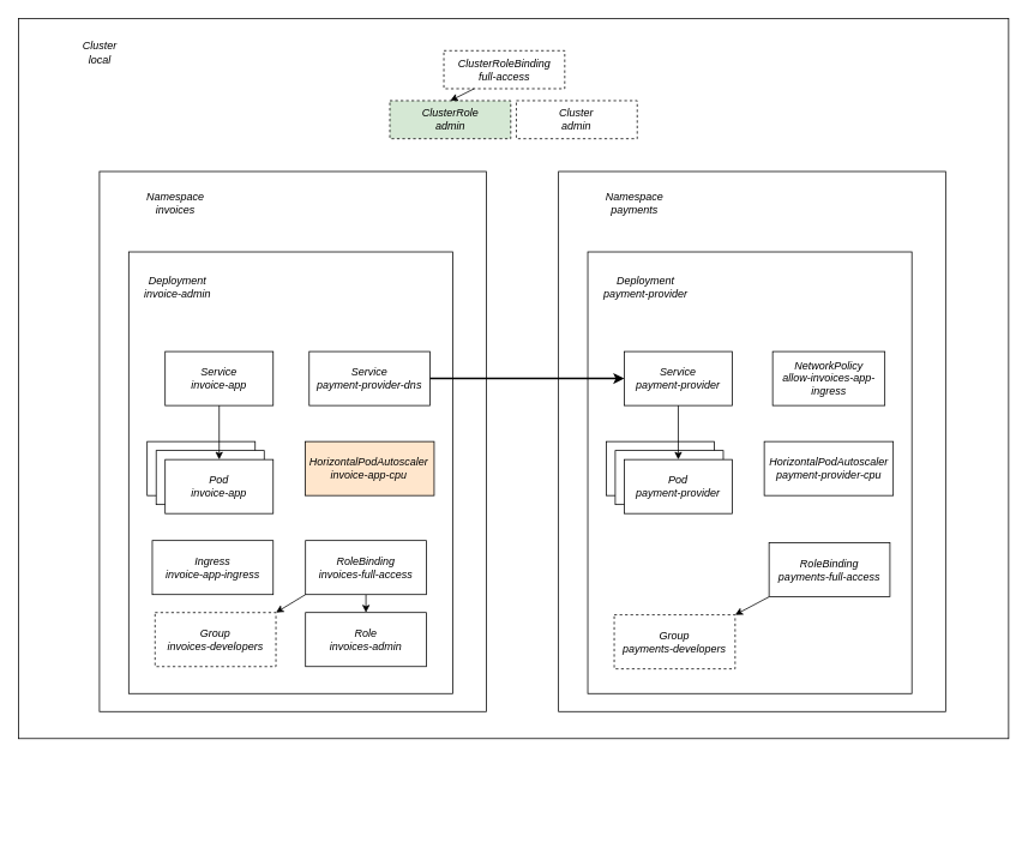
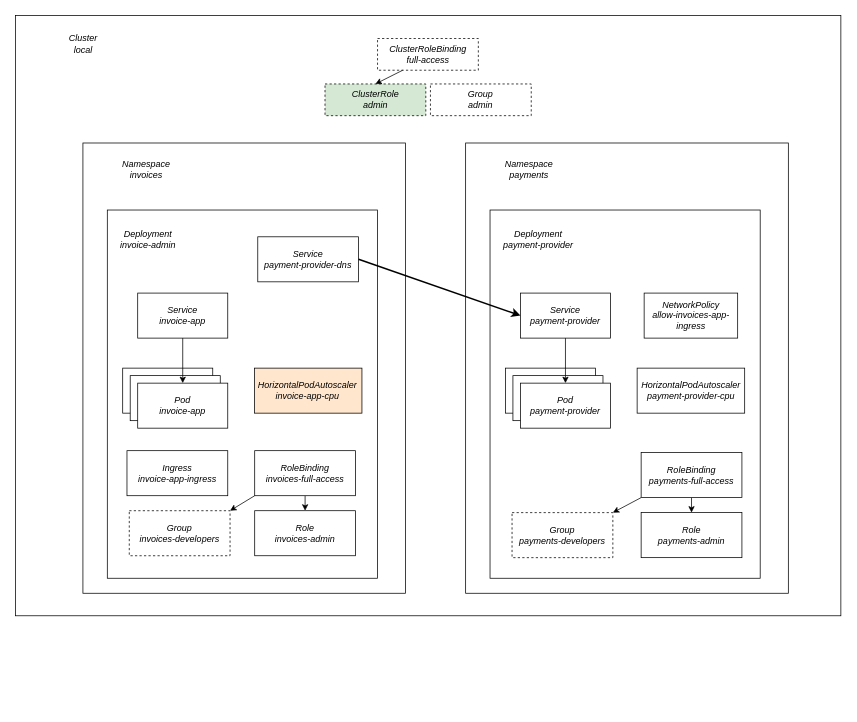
  <mxCell id="0" />
  <mxCell id="1" parent="0" />
  <mxCell id="2" value="" style="group" parent="1" vertex="1" connectable="0"><mxGeometry x="20" y="20" width="1100" height="920" as="geometry" /></mxCell>
  <mxCell id="3" value="" style="group" parent="2" vertex="1" connectable="0"><mxGeometry width="1100" height="800" as="geometry" /></mxCell>
  <mxCell id="4" value="" style="rounded=0;whiteSpace=wrap;html=1;" parent="3" vertex="1"><mxGeometry width="1100" height="800.0" as="geometry" /></mxCell>
  <mxCell id="5" value="&lt;i&gt;Cluster&lt;br&gt;local&lt;br&gt;&lt;/i&gt;" style="text;html=1;strokeColor=none;fillColor=none;align=center;verticalAlign=middle;whiteSpace=wrap;rounded=0;" parent="3" vertex="1"><mxGeometry x="10" y="10.256" width="160.5" height="54.907" as="geometry" /></mxCell>
- <mxCell id="6" value="&lt;i&gt;ClusterRoleBinding&lt;br&gt;&lt;/i&gt;&lt;i&gt;full-access&lt;br&gt;&lt;/i&gt;" style="rounded=0;whiteSpace=wrap;html=1;dashed=1;" parent="3" vertex="1"><mxGeometry x="472.601" y="35.773" width="134.299" height="42.25" as="geometry" /></mxCell>
+ <mxCell id="6" value="&lt;i&gt;ClusterRoleBinding&lt;br&gt;&lt;/i&gt;&lt;i&gt;full-access&lt;br&gt;&lt;/i&gt;" style="rounded=0;whiteSpace=wrap;html=1;dashed=1;" parent="3" vertex="1"><mxGeometry x="482.601" y="30.773" width="134.299" height="42.25" as="geometry" /></mxCell>
  <mxCell id="7" value="&lt;i&gt;ClusterRole&lt;br&gt;&lt;/i&gt;&lt;i&gt;admin&lt;/i&gt;&lt;i&gt;&lt;br&gt;&lt;/i&gt;" style="rounded=0;whiteSpace=wrap;html=1;dashed=1;fillColor=#d5e8d4;" parent="3" vertex="1"><mxGeometry x="412.601" y="91.332" width="134.299" height="42.25" as="geometry" /></mxCell>
- <mxCell id="8" value="&lt;i&gt;Cluster&lt;br&gt;admin&lt;br&gt;&lt;/i&gt;" style="rounded=0;whiteSpace=wrap;html=1;dashed=1;" parent="3" vertex="1"><mxGeometry x="553.101" y="91.332" width="134.299" height="42.25" as="geometry" /></mxCell>
+ <mxCell id="8" value="&lt;i&gt;Group&lt;br&gt;admin&lt;br&gt;&lt;/i&gt;" style="rounded=0;whiteSpace=wrap;html=1;dashed=1;" parent="3" vertex="1"><mxGeometry x="553.101" y="91.332" width="134.299" height="42.25" as="geometry" /></mxCell>
  <mxCell id="9" style="edgeStyle=none;html=1;entryX=0.5;entryY=0;entryDx=0;entryDy=0;exitX=0.25;exitY=1;exitDx=0;exitDy=0;" parent="3" source="6" target="7" edge="1"><mxGeometry relative="1" as="geometry" /></mxCell>
  <mxCell id="10" value="" style="rounded=0;whiteSpace=wrap;html=1;" parent="2" vertex="1"><mxGeometry x="600" y="170" width="430" height="600" as="geometry" /></mxCell>
  <mxCell id="11" value="&lt;i&gt;Namespace&lt;br&gt;payments&lt;br&gt;&lt;/i&gt;" style="text;html=1;strokeColor=none;fillColor=none;align=center;verticalAlign=middle;whiteSpace=wrap;rounded=0;" parent="2" vertex="1"><mxGeometry x="599.997" y="170.0" width="168.559" height="70.258" as="geometry" /></mxCell>
  <mxCell id="12" value="" style="rounded=0;whiteSpace=wrap;html=1;" parent="2" vertex="1"><mxGeometry x="632.49" y="259.31" width="360" height="490.69" as="geometry" /></mxCell>
  <mxCell id="13" value="&lt;i&gt;Deployment&lt;br&gt;payment-provider&lt;br&gt;&lt;/i&gt;" style="text;html=1;strokeColor=none;fillColor=none;align=center;verticalAlign=middle;whiteSpace=wrap;rounded=0;" parent="2" vertex="1"><mxGeometry x="632.49" y="259.31" width="130" height="80" as="geometry" /></mxCell>
  <mxCell id="14" value="&lt;i&gt;Service&lt;br&gt;&lt;/i&gt;&lt;i&gt;payment-provider&lt;/i&gt;&lt;i&gt;&lt;br&gt;&lt;/i&gt;" style="rounded=0;whiteSpace=wrap;html=1;" parent="2" vertex="1"><mxGeometry x="673" y="370" width="120" height="60" as="geometry" /></mxCell>
  <mxCell id="15" value="" style="group" parent="2" vertex="1" connectable="0"><mxGeometry x="653" y="470" width="140" height="80" as="geometry" /></mxCell>
  <mxCell id="16" value="&lt;i&gt;pod&lt;br&gt;payment-provider&lt;/i&gt;" style="rounded=0;whiteSpace=wrap;html=1;" parent="15" vertex="1"><mxGeometry width="120" height="60" as="geometry" /></mxCell>
  <mxCell id="17" value="&lt;i&gt;pod&lt;br&gt;payment-provider&lt;/i&gt;" style="rounded=0;whiteSpace=wrap;html=1;" parent="15" vertex="1"><mxGeometry x="10" y="10" width="120" height="60" as="geometry" /></mxCell>
  <mxCell id="18" value="&lt;i&gt;Pod&lt;br&gt;&lt;/i&gt;&lt;i&gt;payment-provider&lt;/i&gt;&lt;i&gt;&lt;br&gt;&lt;/i&gt;" style="rounded=0;whiteSpace=wrap;html=1;" parent="15" vertex="1"><mxGeometry x="20" y="20" width="120" height="60" as="geometry" /></mxCell>
  <mxCell id="19" style="edgeStyle=none;html=1;exitX=0.5;exitY=1;exitDx=0;exitDy=0;entryX=0.5;entryY=0;entryDx=0;entryDy=0;" parent="2" source="14" target="18" edge="1"><mxGeometry relative="1" as="geometry" /></mxCell>
  <mxCell id="20" style="edgeStyle=none;html=1;exitX=0;exitY=1;exitDx=0;exitDy=0;entryX=1;entryY=0;entryDx=0;entryDy=0;" parent="2" source="22" target="25" edge="1"><mxGeometry relative="1" as="geometry" /></mxCell>
+ <mxCell id="21" style="edgeStyle=none;html=1;exitX=0.5;exitY=1;exitDx=0;exitDy=0;entryX=0.5;entryY=0;entryDx=0;entryDy=0;" parent="2" source="22" target="23" edge="1"><mxGeometry relative="1" as="geometry" /></mxCell>
  <mxCell id="22" value="&lt;i&gt;RoleBinding&lt;br&gt;&lt;/i&gt;&lt;i&gt;payments-full-access&lt;/i&gt;&lt;i&gt;&lt;br&gt;&lt;/i&gt;" style="rounded=0;whiteSpace=wrap;html=1;" parent="2" vertex="1"><mxGeometry x="833.851" y="582.54" width="134.299" height="60" as="geometry" /></mxCell>
+ <mxCell id="23" value="&lt;i&gt;Role&lt;br&gt;&lt;/i&gt;&lt;i&gt;payments-admin&lt;/i&gt;&lt;i&gt;&lt;br&gt;&lt;/i&gt;" style="rounded=0;whiteSpace=wrap;html=1;" parent="2" vertex="1"><mxGeometry x="833.851" y="662.54" width="134.299" height="60" as="geometry" /></mxCell>
  <mxCell id="24" value="&lt;i&gt;NetworkPolicy&lt;br&gt;&lt;/i&gt;&lt;i&gt;allow-invoices-app-ingress&lt;/i&gt;&lt;i&gt;&lt;br&gt;&lt;/i&gt;" style="rounded=0;whiteSpace=wrap;html=1;" parent="2" vertex="1"><mxGeometry x="837.85" y="370.0" width="124.64" height="60" as="geometry" /></mxCell>
  <mxCell id="25" value="&lt;i&gt;Group&lt;br&gt;payments-developers&lt;br&gt;&lt;/i&gt;" style="rounded=0;whiteSpace=wrap;html=1;dashed=1;" parent="2" vertex="1"><mxGeometry x="661.851" y="662.54" width="134.299" height="60" as="geometry" /></mxCell>
  <mxCell id="26" value="&lt;i&gt;HorizontalPodAutoscaler&lt;br&gt;&lt;/i&gt;&lt;i&gt;payment-provider-cpu&lt;br&gt;&lt;/i&gt;" style="rounded=0;whiteSpace=wrap;html=1;" vertex="1" parent="2"><mxGeometry x="828.51" y="470" width="143.32" height="60" as="geometry" /></mxCell>
  <mxCell id="27" value="" style="rounded=0;whiteSpace=wrap;html=1;" parent="2" vertex="1"><mxGeometry x="90" y="170" width="430" height="600" as="geometry" /></mxCell>
  <mxCell id="28" value="&lt;i&gt;Namespace&lt;br&gt;invoices&lt;br&gt;&lt;/i&gt;" style="text;html=1;strokeColor=none;fillColor=none;align=center;verticalAlign=middle;whiteSpace=wrap;rounded=0;" parent="2" vertex="1"><mxGeometry x="89.997" y="170.0" width="168.559" height="70.258" as="geometry" /></mxCell>
  <mxCell id="29" value="" style="rounded=0;whiteSpace=wrap;html=1;" parent="2" vertex="1"><mxGeometry x="122.49" y="259.31" width="360" height="490.69" as="geometry" /></mxCell>
  <mxCell id="30" value="&lt;i&gt;Deployment&lt;br&gt;invoice-admin&lt;br&gt;&lt;/i&gt;" style="text;html=1;strokeColor=none;fillColor=none;align=center;verticalAlign=middle;whiteSpace=wrap;rounded=0;" parent="2" vertex="1"><mxGeometry x="122.49" y="259.31" width="110" height="80" as="geometry" /></mxCell>
- <mxCell id="31" value="&lt;i&gt;Service&lt;br&gt;&lt;/i&gt;&lt;i&gt;payment-provider-dns&lt;/i&gt;&lt;i&gt;&lt;br&gt;&lt;/i&gt;" style="rounded=0;whiteSpace=wrap;html=1;" parent="2" vertex="1"><mxGeometry x="323.001" y="370.0" width="134.299" height="60" as="geometry" /></mxCell>
+ <mxCell id="31" value="&lt;i&gt;Service&lt;br&gt;&lt;/i&gt;&lt;i&gt;payment-provider-dns&lt;/i&gt;&lt;i&gt;&lt;br&gt;&lt;/i&gt;" style="rounded=0;whiteSpace=wrap;html=1;" parent="2" vertex="1"><mxGeometry x="323.001" y="295" width="134.299" height="60" as="geometry" /></mxCell>
  <mxCell id="32" value="&lt;i&gt;Service&lt;br&gt;&lt;/i&gt;&lt;i&gt;invoice-app&lt;/i&gt;&lt;i&gt;&lt;br&gt;&lt;/i&gt;" style="rounded=0;whiteSpace=wrap;html=1;" parent="2" vertex="1"><mxGeometry x="163" y="370.0" width="120" height="60" as="geometry" /></mxCell>
  <mxCell id="33" value="" style="group" parent="2" vertex="1" connectable="0"><mxGeometry x="143" y="470.0" width="140" height="80" as="geometry" /></mxCell>
  <mxCell id="34" value="&lt;i&gt;pod&lt;br&gt;payment-provider&lt;/i&gt;" style="rounded=0;whiteSpace=wrap;html=1;" parent="33" vertex="1"><mxGeometry width="120" height="60" as="geometry" /></mxCell>
  <mxCell id="35" value="&lt;i&gt;pod&lt;br&gt;payment-provider&lt;/i&gt;" style="rounded=0;whiteSpace=wrap;html=1;" parent="33" vertex="1"><mxGeometry x="10" y="10" width="120" height="60" as="geometry" /></mxCell>
  <mxCell id="36" value="&lt;i&gt;Pod&lt;br&gt;&lt;/i&gt;&lt;i&gt;invoice-app&lt;/i&gt;&lt;i&gt;&lt;br&gt;&lt;/i&gt;" style="rounded=0;whiteSpace=wrap;html=1;" parent="33" vertex="1"><mxGeometry x="20" y="20" width="120" height="60" as="geometry" /></mxCell>
  <mxCell id="37" style="edgeStyle=none;html=1;exitX=0.5;exitY=1;exitDx=0;exitDy=0;entryX=0.5;entryY=0;entryDx=0;entryDy=0;" parent="2" source="32" target="36" edge="1"><mxGeometry relative="1" as="geometry" /></mxCell>
  <mxCell id="38" style="edgeStyle=none;html=1;exitX=0.5;exitY=1;exitDx=0;exitDy=0;entryX=0.5;entryY=0;entryDx=0;entryDy=0;" parent="2" source="39" target="40" edge="1"><mxGeometry relative="1" as="geometry" /></mxCell>
  <mxCell id="39" value="&lt;i&gt;RoleBinding&lt;br&gt;&lt;/i&gt;&lt;i&gt;invoices-full-access&lt;/i&gt;&lt;i&gt;&lt;br&gt;&lt;/i&gt;" style="rounded=0;whiteSpace=wrap;html=1;" parent="2" vertex="1"><mxGeometry x="318.911" y="580" width="134.299" height="60" as="geometry" /></mxCell>
  <mxCell id="40" value="&lt;i&gt;Role&lt;br&gt;&lt;/i&gt;&lt;i&gt;invoices-admin&lt;/i&gt;&lt;i&gt;&lt;br&gt;&lt;/i&gt;" style="rounded=0;whiteSpace=wrap;html=1;" parent="2" vertex="1"><mxGeometry x="318.911" y="660" width="134.299" height="60" as="geometry" /></mxCell>
  <mxCell id="41" value="&lt;i&gt;Group&lt;br&gt;invoices-developers&lt;br&gt;&lt;/i&gt;" style="rounded=0;whiteSpace=wrap;html=1;dashed=1;" parent="2" vertex="1"><mxGeometry x="151.761" y="660" width="134.299" height="60" as="geometry" /></mxCell>
  <mxCell id="42" style="edgeStyle=none;html=1;exitX=0;exitY=1;exitDx=0;exitDy=0;entryX=1;entryY=0;entryDx=0;entryDy=0;" parent="2" source="39" target="41" edge="1"><mxGeometry relative="1" as="geometry" /></mxCell>
  <mxCell id="43" value="&lt;i&gt;Ingress&lt;br&gt;&lt;/i&gt;&lt;i&gt;invoice-app-ingress&lt;br&gt;&lt;/i&gt;" style="rounded=0;whiteSpace=wrap;html=1;" parent="2" vertex="1"><mxGeometry x="148.701" y="580" width="134.299" height="60" as="geometry" /></mxCell>
  <mxCell id="44" value="&lt;i&gt;HorizontalPodAutoscaler&lt;br&gt;&lt;/i&gt;&lt;i&gt;invoice-app-cpu&lt;br&gt;&lt;/i&gt;" style="rounded=0;whiteSpace=wrap;html=1;fillColor=#ffe6cc;" vertex="1" parent="2"><mxGeometry x="318.49" y="470" width="143.32" height="60" as="geometry" /></mxCell>
  <mxCell id="45" style="edgeStyle=none;html=1;exitX=1;exitY=0.5;exitDx=0;exitDy=0;entryX=0;entryY=0.5;entryDx=0;entryDy=0;strokeWidth=2;" parent="2" source="31" target="14" edge="1"><mxGeometry relative="1" as="geometry"><mxPoint x="742.673" y="403.805" as="targetPoint" /></mxGeometry></mxCell>
  <mxCell id="46" style="edgeStyle=none;html=1;exitX=0.25;exitY=1;exitDx=0;exitDy=0;entryX=0.5;entryY=0;entryDx=0;entryDy=0;" parent="1" edge="1"><mxGeometry relative="1" as="geometry"><mxPoint x="767.15" y="196" as="targetPoint" /></mxGeometry></mxCell>
  <mxCell id="47" style="edgeStyle=none;html=1;exitX=0.75;exitY=1;exitDx=0;exitDy=0;entryX=0.5;entryY=0;entryDx=0;entryDy=0;" parent="1" edge="1"><mxGeometry relative="1" as="geometry"><mxPoint x="907.65" y="196" as="targetPoint" /></mxGeometry></mxCell>
